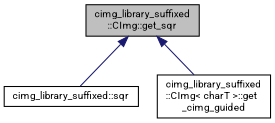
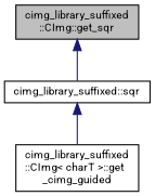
  digraph {
    fontname=Roboto
    rankdir=TB
    node [color=black fillcolor=white fontname=Roboto fontsize=10 shape=record style=filled]
    edge [color=midnightblue dir=back fontname=Roboto fontsize=10 labelfontname=Helvetica labelfontsize=10 style=solid]
    n1 [fillcolor=grey75 fontcolor=black height=0.2 label="cimg_library_suffixed\l::CImg::get_sqr" width=0.4]
    n2 [height=0.2 label="cimg_library_suffixed::sqr" width=0.4]
    n3 [height=0.2 label="cimg_library_suffixed\l::CImg\< charT \>::get\l_cimg_guided" width=0.4]
    n1 -> n2
-   n1 -> n3
+   n2 -> n3
  }
